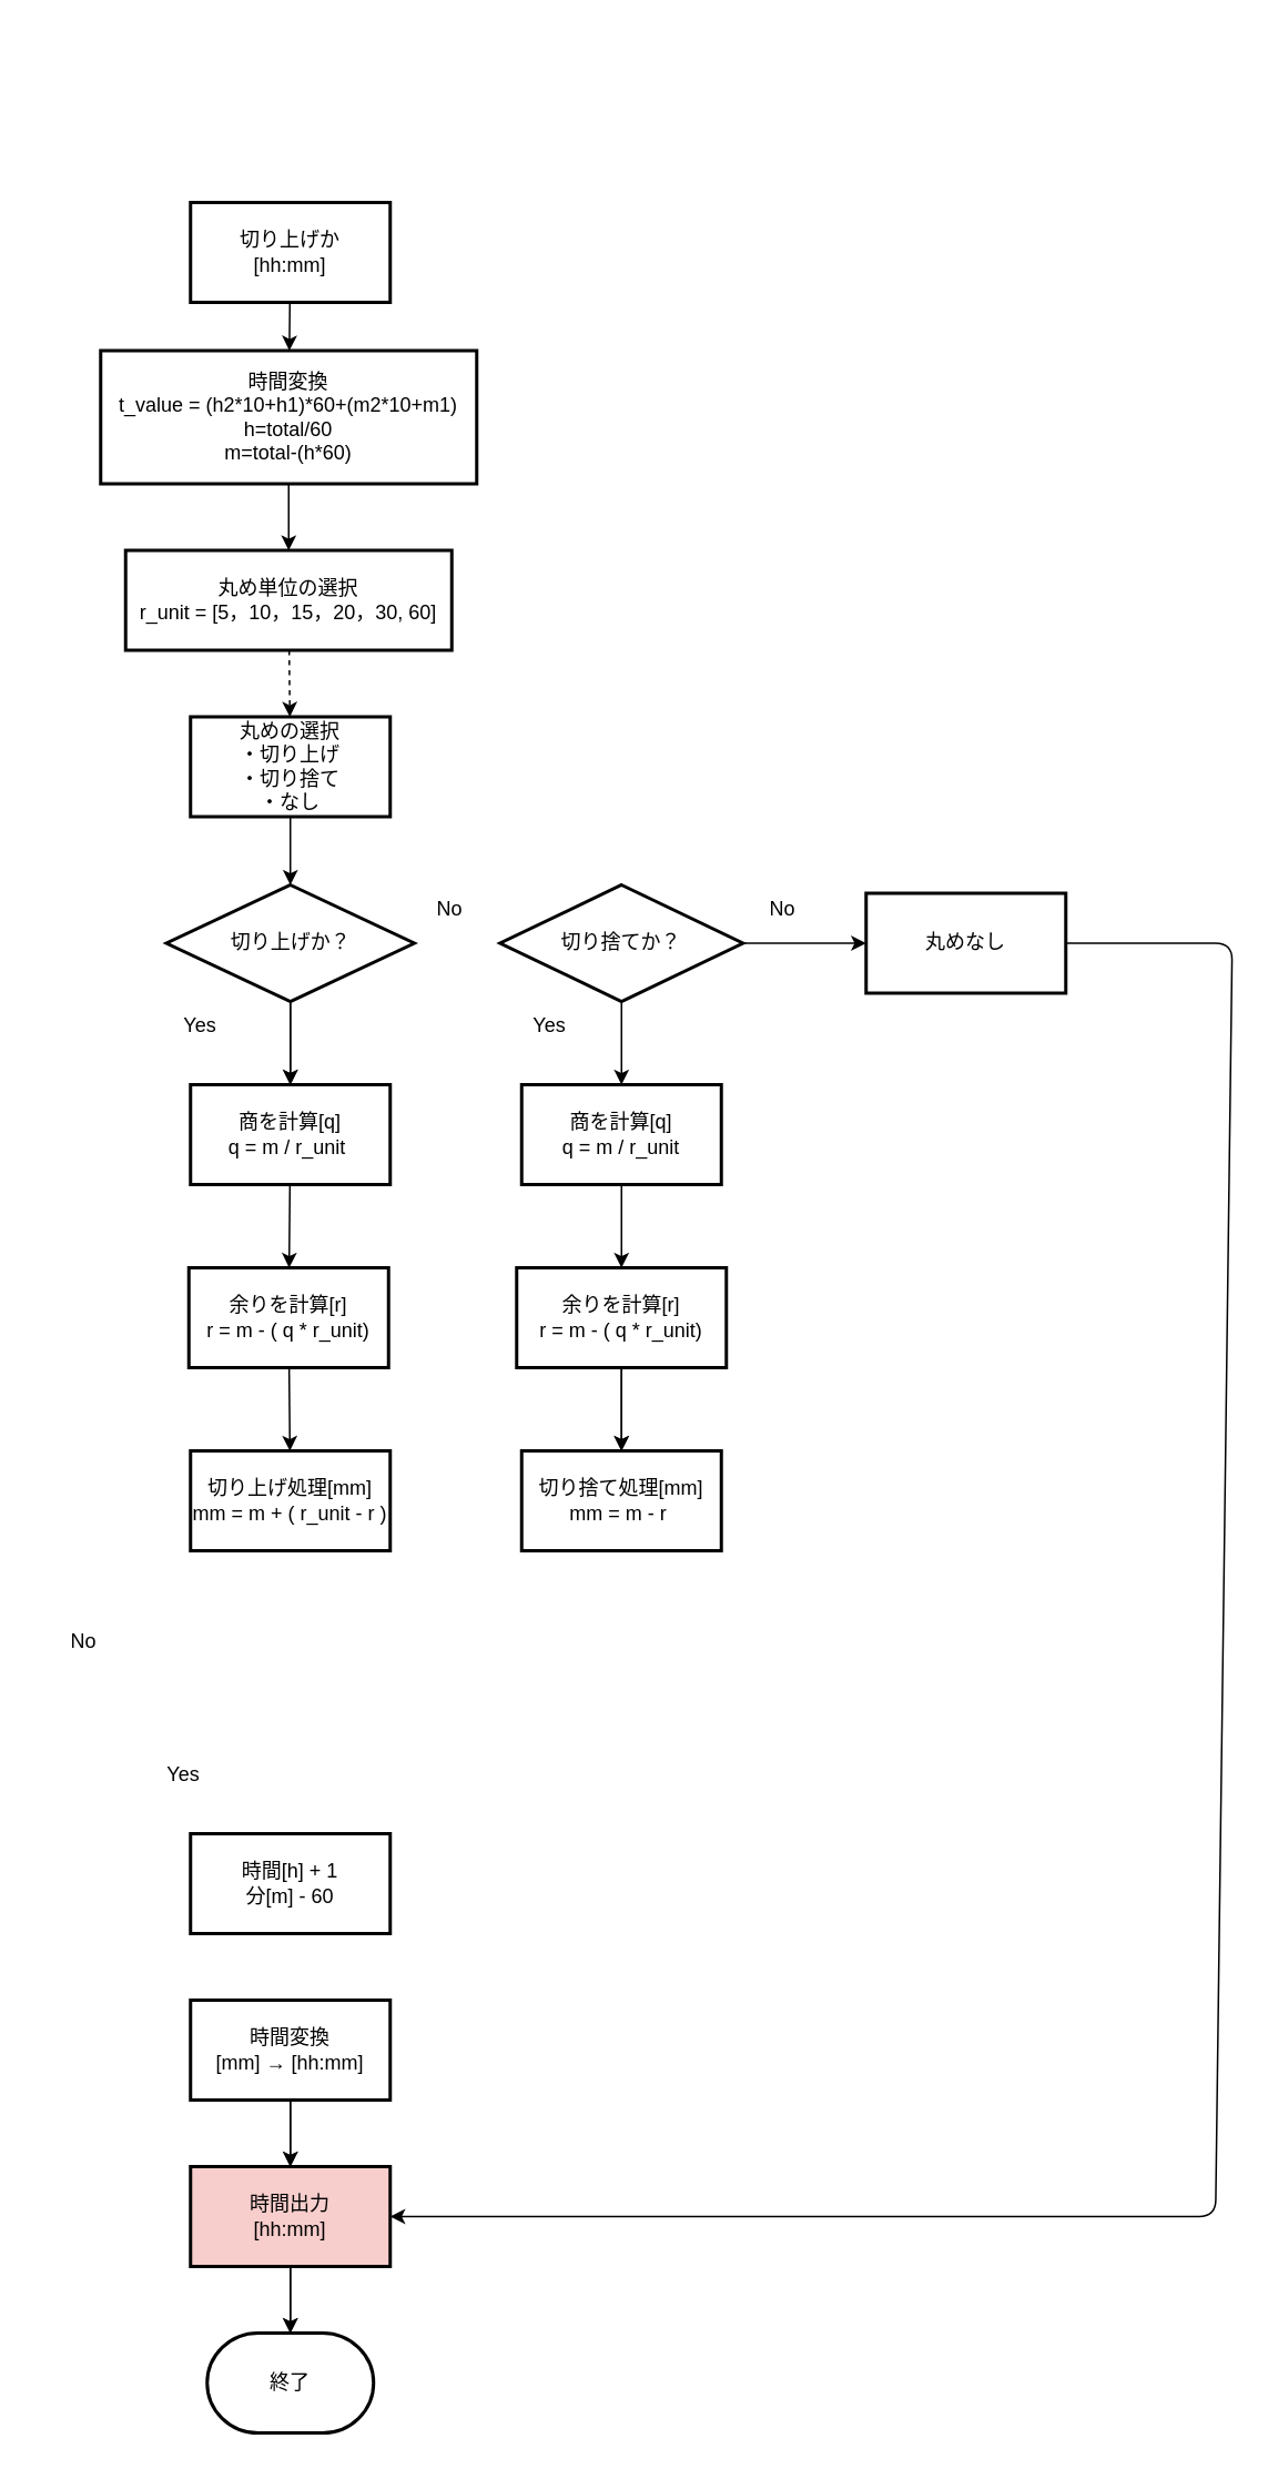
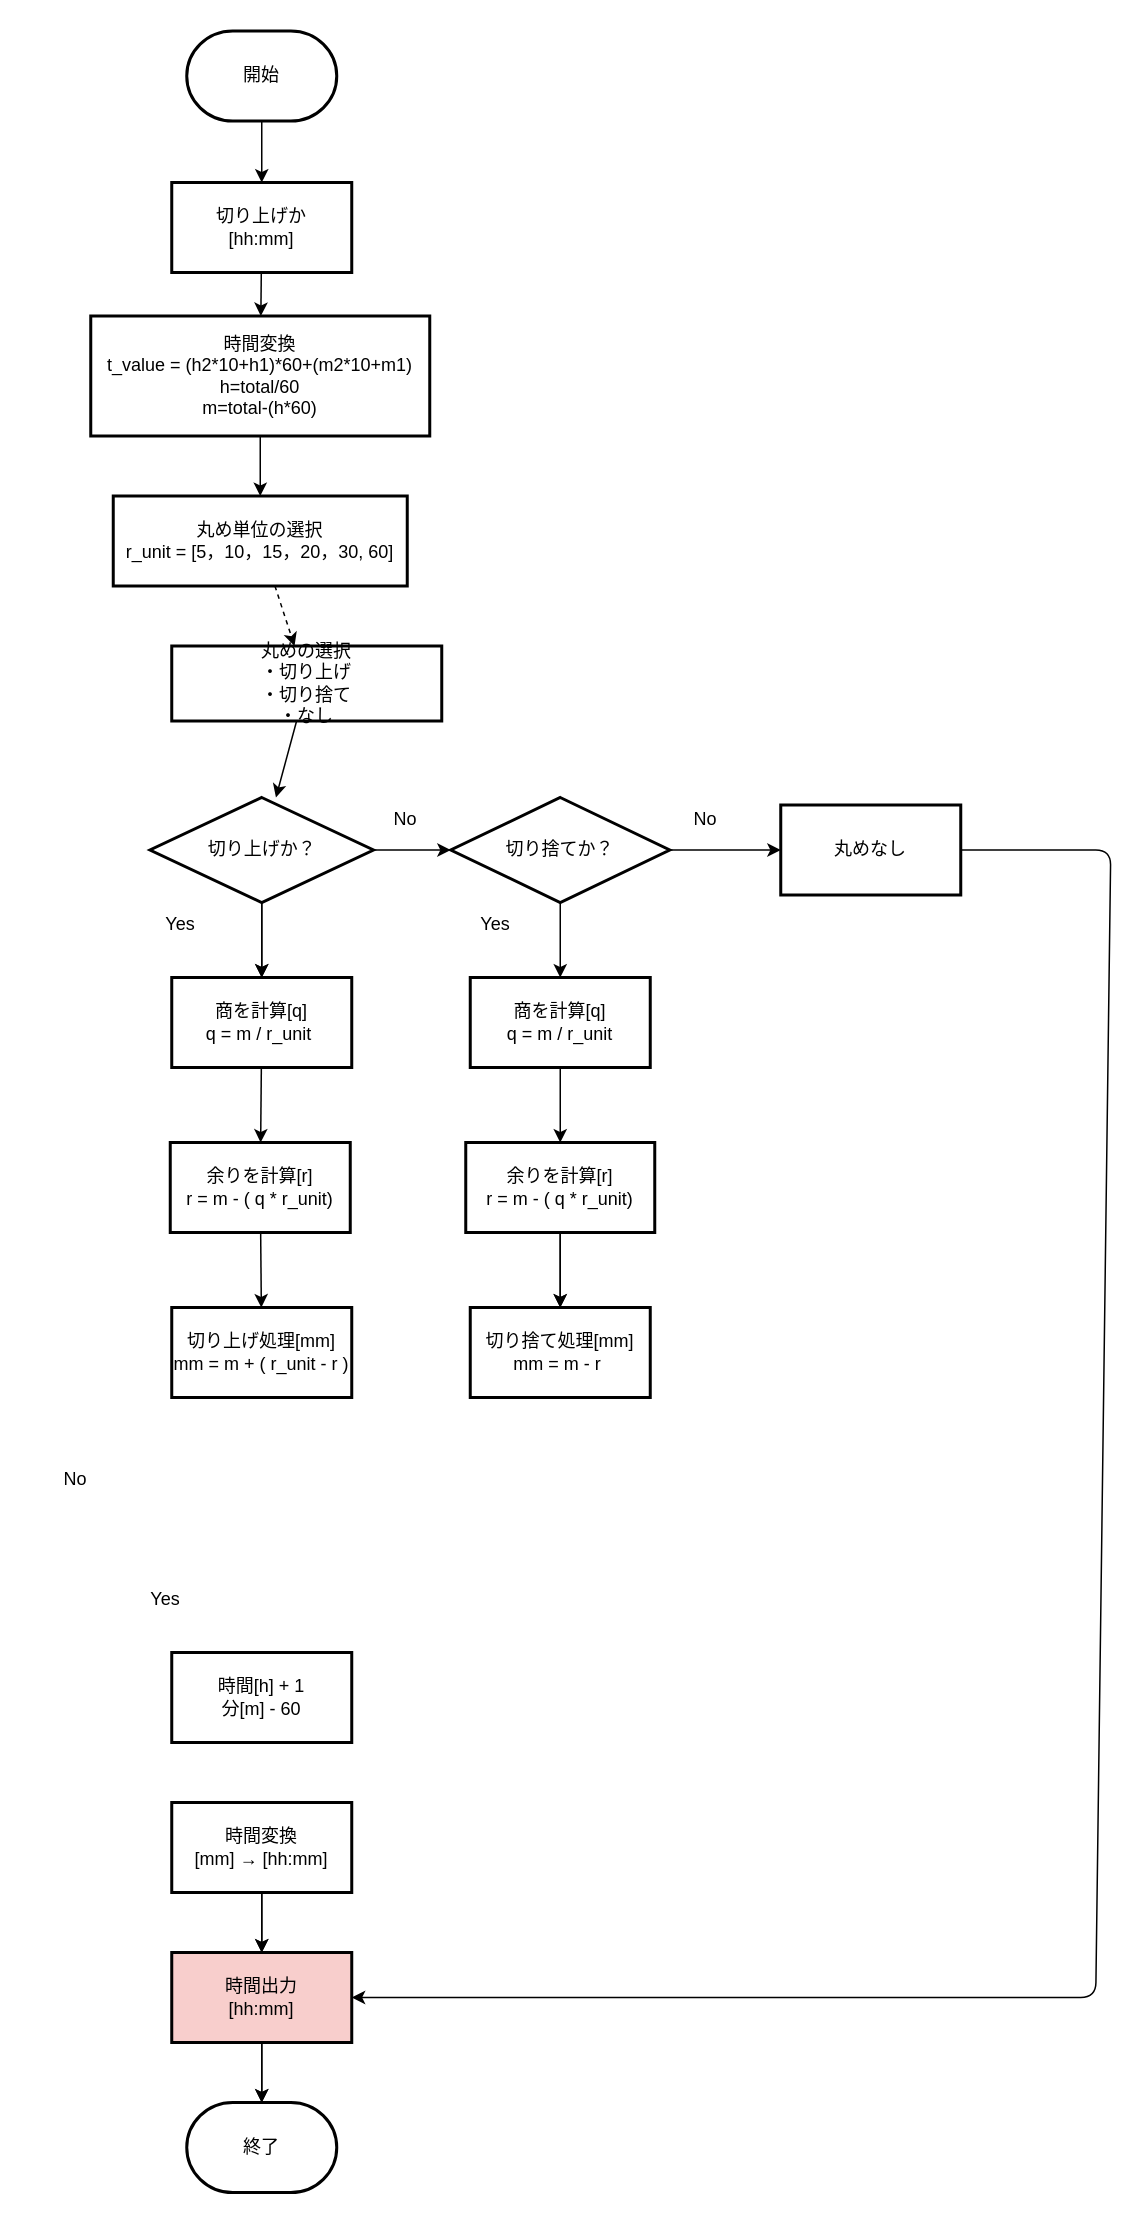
  <mxCell id="0" />
  <mxCell id="1" parent="0" />
+ <mxCell id="2" value="" style="edgeStyle=none;html=1;" parent="1" source="3" target="6" edge="1"><mxGeometry relative="1" as="geometry" /></mxCell>
+ <mxCell id="3" value="開始" style="strokeWidth=2;html=1;shape=mxgraph.flowchart.terminator;whiteSpace=wrap;" parent="1" vertex="1"><mxGeometry x="124" y="20" width="100" height="60" as="geometry" /></mxCell>
  <mxCell id="4" value="終了" style="strokeWidth=2;html=1;shape=mxgraph.flowchart.terminator;whiteSpace=wrap;" parent="1" vertex="1"><mxGeometry x="124" y="1401" width="100" height="60" as="geometry" /></mxCell>
  <mxCell id="5" value="" style="edgeStyle=none;html=1;fontFamily=Helvetica;fontSize=12;" edge="1" parent="1" source="6" target="12"><mxGeometry relative="1" as="geometry" /></mxCell>
  <mxCell id="6" value="切り上げか&lt;br&gt;[hh:mm]" style="whiteSpace=wrap;html=1;strokeWidth=2;" parent="1" vertex="1"><mxGeometry x="114" y="121" width="120" height="60" as="geometry" /></mxCell>
+ <mxCell id="7" value="" style="edgeStyle=none;html=1;" edge="1" parent="1" source="10" target="30"><mxGeometry relative="1" as="geometry" /></mxCell>
  <mxCell id="8" value="" style="edgeStyle=none;html=1;" edge="1" parent="1" source="10" target="23"><mxGeometry relative="1" as="geometry" /></mxCell>
  <mxCell id="9" value="" style="edgeStyle=none;html=1;fontFamily=Helvetica;fontSize=12;" edge="1" parent="1" source="10" target="23"><mxGeometry relative="1" as="geometry" /></mxCell>
  <mxCell id="10" value="切り上げか？" style="strokeWidth=2;html=1;shape=mxgraph.flowchart.decision;whiteSpace=wrap;" parent="1" vertex="1"><mxGeometry x="99.5" y="531" width="149" height="70" as="geometry" /></mxCell>
  <mxCell id="11" value="" style="edgeStyle=none;html=1;fontFamily=Helvetica;fontSize=12;" edge="1" parent="1" source="12" target="14"><mxGeometry relative="1" as="geometry" /></mxCell>
  <mxCell id="12" value="時間変換&lt;br&gt;t_value = (h2*10+h1)*60+(m2*10+m1)&lt;br&gt;h=total/60&lt;br&gt;m=total-(h*60)" style="whiteSpace=wrap;html=1;strokeWidth=2;" parent="1" vertex="1"><mxGeometry x="60" y="210" width="226" height="80" as="geometry" /></mxCell>
  <mxCell id="13" value="" style="edgeStyle=none;html=1;fontFamily=Helvetica;fontSize=12;dashed=1;" edge="1" parent="1" source="14" target="36"><mxGeometry relative="1" as="geometry" /></mxCell>
  <mxCell id="14" value="丸め単位の選択&lt;br&gt;r_unit = [5，10，15，20，30, 60]" style="whiteSpace=wrap;html=1;strokeWidth=2;" parent="1" vertex="1"><mxGeometry x="75" y="330" width="196" height="60" as="geometry" /></mxCell>
  <mxCell id="15" value="" style="edgeStyle=none;html=1;" edge="1" parent="1" source="17" target="20"><mxGeometry relative="1" as="geometry" /></mxCell>
  <mxCell id="16" value="" style="edgeStyle=none;html=1;fontFamily=Helvetica;fontSize=12;" edge="1" parent="1" source="17" target="20"><mxGeometry relative="1" as="geometry" /></mxCell>
  <mxCell id="17" value="時間変換&lt;br&gt;[mm] → [hh:mm]" style="whiteSpace=wrap;html=1;strokeWidth=2;" parent="1" vertex="1"><mxGeometry x="114" y="1201" width="120" height="60" as="geometry" /></mxCell>
  <mxCell id="18" value="" style="edgeStyle=none;html=1;" edge="1" parent="1" source="20" target="4"><mxGeometry relative="1" as="geometry" /></mxCell>
  <mxCell id="19" value="" style="edgeStyle=none;html=1;fontFamily=Helvetica;fontSize=12;" edge="1" parent="1" source="20" target="4"><mxGeometry relative="1" as="geometry" /></mxCell>
  <mxCell id="20" value="時間出力&lt;br&gt;[hh:mm]" style="whiteSpace=wrap;html=1;strokeWidth=2;fillColor=#f8cecc;" parent="1" vertex="1"><mxGeometry x="114" y="1301" width="120" height="60" as="geometry" /></mxCell>
  <mxCell id="21" value="切り捨て処理[mm]&lt;br&gt;mm = m - r&amp;nbsp;" style="whiteSpace=wrap;html=1;strokeWidth=2;" parent="1" vertex="1"><mxGeometry x="313" y="871" width="120" height="60" as="geometry" /></mxCell>
  <mxCell id="22" value="" style="edgeStyle=none;html=1;fontFamily=Helvetica;fontSize=12;" edge="1" parent="1" source="23" target="38"><mxGeometry relative="1" as="geometry" /></mxCell>
  <mxCell id="23" value="商を計算[q]&lt;br&gt;q = m / r_unit&amp;nbsp;" style="whiteSpace=wrap;html=1;strokeWidth=2;" parent="1" vertex="1"><mxGeometry x="114" y="651" width="120" height="60" as="geometry" /></mxCell>
  <mxCell id="24" value="Yes" style="text;html=1;strokeColor=none;fillColor=none;align=center;verticalAlign=middle;whiteSpace=wrap;rounded=0;" parent="1" vertex="1"><mxGeometry x="300" y="601" width="60" height="30" as="geometry" /></mxCell>
  <mxCell id="25" value="No" style="text;html=1;strokeColor=none;fillColor=none;align=center;verticalAlign=middle;whiteSpace=wrap;rounded=0;" parent="1" vertex="1"><mxGeometry x="240" y="531" width="60" height="30" as="geometry" /></mxCell>
  <mxCell id="26" value="No" style="text;html=1;strokeColor=none;fillColor=none;align=center;verticalAlign=middle;whiteSpace=wrap;rounded=0;" parent="1" vertex="1"><mxGeometry x="440" y="531" width="60" height="30" as="geometry" /></mxCell>
  <mxCell id="27" value="" style="edgeStyle=none;html=1;" edge="1" parent="1" source="30" target="34"><mxGeometry relative="1" as="geometry" /></mxCell>
  <mxCell id="28" value="" style="edgeStyle=none;html=1;startArrow=none;" edge="1" parent="1" source="46" target="21"><mxGeometry relative="1" as="geometry" /></mxCell>
  <mxCell id="29" value="" style="edgeStyle=none;html=1;fontFamily=Helvetica;fontSize=12;" edge="1" parent="1" source="30" target="41"><mxGeometry relative="1" as="geometry" /></mxCell>
  <mxCell id="30" value="切り捨てか？" style="strokeWidth=2;html=1;shape=mxgraph.flowchart.decision;whiteSpace=wrap;" parent="1" vertex="1"><mxGeometry x="300" y="531" width="146" height="70" as="geometry" /></mxCell>
  <mxCell id="31" value="Yes" style="text;html=1;strokeColor=none;fillColor=none;align=center;verticalAlign=middle;whiteSpace=wrap;rounded=0;" parent="1" vertex="1"><mxGeometry x="90" y="601" width="60" height="30" as="geometry" /></mxCell>
  <mxCell id="32" value="" style="edgeStyle=none;html=1;entryDx=0;entryDy=0;endArrow=none;" parent="1" edge="1"><mxGeometry relative="1" as="geometry"><mxPoint x="630" y="891" as="targetPoint" /><mxPoint x="630" y="891" as="sourcePoint" /></mxGeometry></mxCell>
  <mxCell id="33" style="edgeStyle=none;html=1;exitX=1;exitY=0.5;exitDx=0;exitDy=0;entryX=1;entryY=0.5;entryDx=0;entryDy=0;" edge="1" parent="1" source="34" target="20"><mxGeometry relative="1" as="geometry"><mxPoint x="730" y="1331.926" as="targetPoint" /><Array as="points"><mxPoint x="740" y="566" /><mxPoint x="730" y="1331" /></Array></mxGeometry></mxCell>
  <mxCell id="34" value="丸めなし" style="whiteSpace=wrap;html=1;strokeWidth=2;" parent="1" vertex="1"><mxGeometry x="520" y="536" width="120" height="60" as="geometry" /></mxCell>
  <mxCell id="35" value="" style="edgeStyle=none;html=1;fontFamily=Helvetica;fontSize=12;" edge="1" parent="1" source="36" target="10"><mxGeometry relative="1" as="geometry" /></mxCell>
- <mxCell id="36" value="丸めの選択&lt;br&gt;・切り上げ&lt;br&gt;・切り捨て&lt;br&gt;・なし" style="whiteSpace=wrap;html=1;strokeWidth=2;" vertex="1" parent="1"><mxGeometry x="114" y="430" width="120" height="60" as="geometry" /></mxCell>
+ <mxCell id="36" value="丸めの選択&lt;br&gt;・切り上げ&lt;br&gt;・切り捨て&lt;br&gt;・なし" style="whiteSpace=wrap;html=1;strokeWidth=2;" vertex="1" parent="1"><mxGeometry x="114" y="430" width="180" height="50" as="geometry" /></mxCell>
  <mxCell id="37" value="" style="edgeStyle=none;html=1;fontFamily=Helvetica;fontSize=12;" edge="1" parent="1" source="38" target="39"><mxGeometry relative="1" as="geometry" /></mxCell>
  <mxCell id="38" value="余りを計算[r]&lt;br&gt;r = m - ( q * r_unit)" style="whiteSpace=wrap;html=1;strokeWidth=2;" vertex="1" parent="1"><mxGeometry x="113" y="761" width="120" height="60" as="geometry" /></mxCell>
  <mxCell id="39" value="切り上げ処理[mm]&lt;br&gt;mm = m + ( r_unit - r )" style="whiteSpace=wrap;html=1;strokeWidth=2;" vertex="1" parent="1"><mxGeometry x="114" y="871" width="120" height="60" as="geometry" /></mxCell>
  <mxCell id="40" value="" style="edgeStyle=none;html=1;fontFamily=Helvetica;fontSize=12;" edge="1" parent="1" source="41" target="46"><mxGeometry relative="1" as="geometry" /></mxCell>
  <mxCell id="41" value="商を計算[q]&lt;br&gt;q = m / r_unit" style="whiteSpace=wrap;html=1;strokeWidth=2;" vertex="1" parent="1"><mxGeometry x="313" y="651" width="120" height="60" as="geometry" /></mxCell>
  <mxCell id="42" value="" style="edgeStyle=none;html=1;fontFamily=Helvetica;fontSize=12;" edge="1" parent="1" source="46" target="21"><mxGeometry relative="1" as="geometry" /></mxCell>
  <mxCell id="43" value="時間[h] + 1&lt;br&gt;分[m] - 60" style="whiteSpace=wrap;html=1;strokeWidth=2;" vertex="1" parent="1"><mxGeometry x="114" y="1101" width="120" height="60" as="geometry" /></mxCell>
  <mxCell id="44" value="Yes" style="text;html=1;strokeColor=none;fillColor=none;align=center;verticalAlign=middle;whiteSpace=wrap;rounded=0;" vertex="1" parent="1"><mxGeometry x="80" y="1051" width="60" height="30" as="geometry" /></mxCell>
  <mxCell id="45" value="No" style="text;html=1;strokeColor=none;fillColor=none;align=center;verticalAlign=middle;whiteSpace=wrap;rounded=0;" vertex="1" parent="1"><mxGeometry y="971" width="60" height="30" as="geometry" x="20" /></mxCell>
  <mxCell id="46" value="余りを計算[r]&lt;br&gt;r = m - ( q * r_unit)" style="whiteSpace=wrap;html=1;strokeWidth=2;" vertex="1" parent="1"><mxGeometry x="310" y="761" width="126" height="60" as="geometry" /></mxCell>
